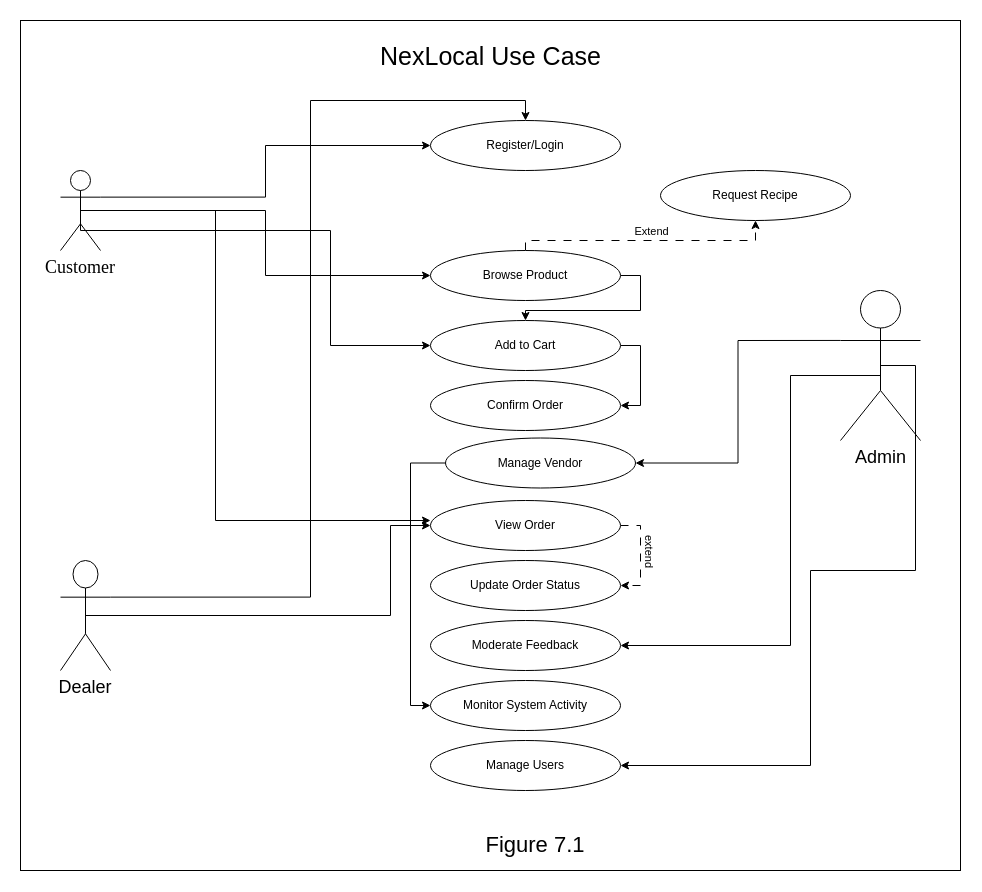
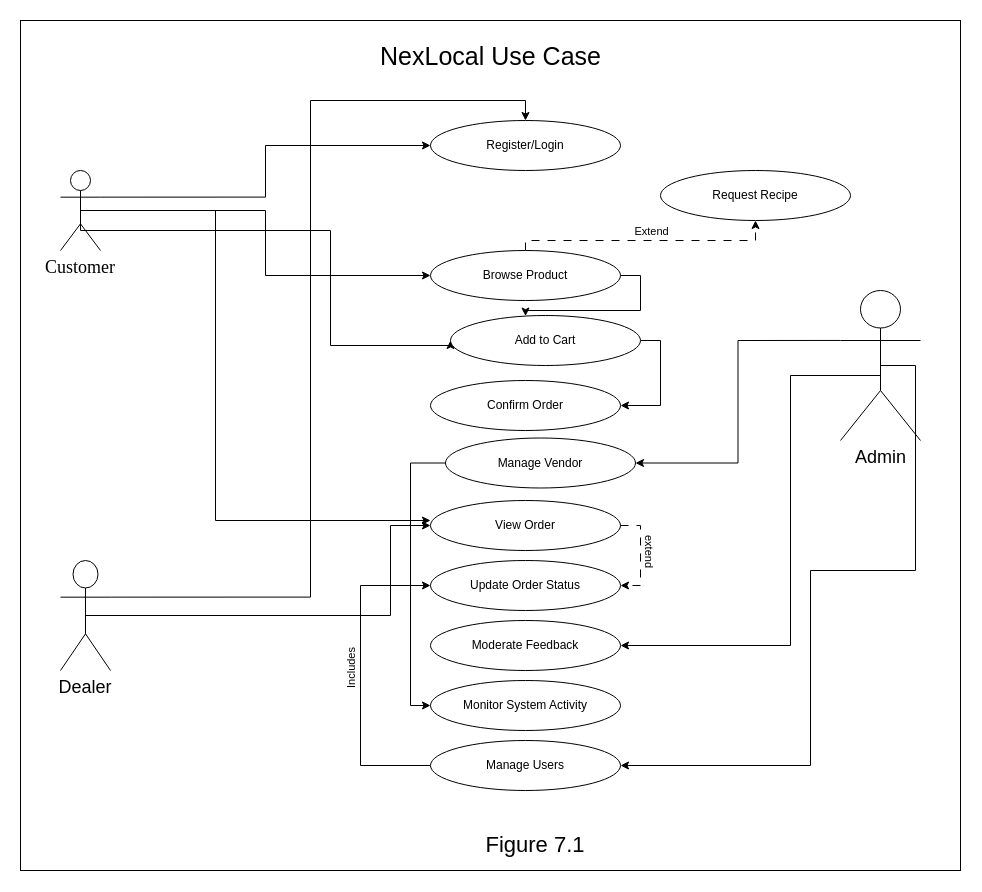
  <mxCell id="0" />
  <mxCell id="1" parent="0" />
  <mxCell id="2" value="" style="rounded=0;whiteSpace=wrap;html=1;verticalAlign=top;" vertex="1" parent="1"><mxGeometry x="20" y="20" width="940" height="850" as="geometry" /></mxCell>
  <mxCell id="3" style="edgeStyle=orthogonalEdgeStyle;rounded=0;orthogonalLoop=1;jettySize=auto;html=1;exitX=0;exitY=0.333;exitDx=0;exitDy=0;exitPerimeter=0;entryX=1;entryY=0.5;entryDx=0;entryDy=0;" edge="1" parent="1" source="6" target="28"><mxGeometry relative="1" as="geometry" /></mxCell>
  <mxCell id="4" style="edgeStyle=orthogonalEdgeStyle;rounded=0;orthogonalLoop=1;jettySize=auto;html=1;exitX=0.5;exitY=0.5;exitDx=0;exitDy=0;exitPerimeter=0;entryX=1;entryY=0.5;entryDx=0;entryDy=0;" edge="1" parent="1" source="6" target="34"><mxGeometry relative="1" as="geometry"><Array as="points"><mxPoint x="915" y="570" /><mxPoint x="810" y="570" /><mxPoint x="810" y="765" /></Array></mxGeometry></mxCell>
  <mxCell id="5" style="edgeStyle=orthogonalEdgeStyle;rounded=0;orthogonalLoop=1;jettySize=auto;html=1;exitX=0.5;exitY=0.5;exitDx=0;exitDy=0;exitPerimeter=0;entryX=1;entryY=0.5;entryDx=0;entryDy=0;" edge="1" parent="1" source="6" target="25"><mxGeometry relative="1" as="geometry"><Array as="points"><mxPoint x="790" y="375" /><mxPoint x="790" y="645" /></Array></mxGeometry></mxCell>
  <mxCell id="6" value="&lt;font style=&quot;font-size: 18px;&quot;&gt;Admin&lt;/font&gt;" style="shape=umlActor;verticalLabelPosition=bottom;verticalAlign=top;html=1;outlineConnect=0;labelBackgroundColor=none;labelBorderColor=none;textShadow=0;" vertex="1" parent="1"><mxGeometry x="840" y="290" width="80" height="150" as="geometry" /></mxCell>
  <mxCell id="7" style="edgeStyle=orthogonalEdgeStyle;rounded=0;orthogonalLoop=1;jettySize=auto;html=1;exitX=1;exitY=0.333;exitDx=0;exitDy=0;exitPerimeter=0;entryX=0.5;entryY=0;entryDx=0;entryDy=0;" edge="1" parent="1" source="9" target="29"><mxGeometry relative="1" as="geometry"><Array as="points"><mxPoint x="310" y="597" /><mxPoint x="310" y="100" /><mxPoint x="525" y="100" /></Array></mxGeometry></mxCell>
  <mxCell id="8" style="edgeStyle=orthogonalEdgeStyle;rounded=0;orthogonalLoop=1;jettySize=auto;html=1;exitX=0.5;exitY=0.5;exitDx=0;exitDy=0;exitPerimeter=0;" edge="1" parent="1" source="9" target="22"><mxGeometry relative="1" as="geometry"><Array as="points"><mxPoint x="390" y="615" /><mxPoint x="390" y="525" /></Array></mxGeometry></mxCell>
  <mxCell id="9" value="&lt;font style=&quot;font-size: 18px;&quot;&gt;Dealer&lt;/font&gt;" style="shape=umlActor;verticalLabelPosition=bottom;verticalAlign=top;html=1;outlineConnect=0;labelBackgroundColor=none;whiteSpace=wrap;textShadow=0;" vertex="1" parent="1"><mxGeometry x="60" y="560" width="50" height="110" as="geometry" /></mxCell>
  <mxCell id="10" style="edgeStyle=orthogonalEdgeStyle;rounded=0;orthogonalLoop=1;jettySize=auto;html=1;exitX=1;exitY=0.333;exitDx=0;exitDy=0;exitPerimeter=0;entryX=0;entryY=0.5;entryDx=0;entryDy=0;" edge="1" parent="1" source="14" target="29"><mxGeometry relative="1" as="geometry" /></mxCell>
  <mxCell id="11" style="edgeStyle=orthogonalEdgeStyle;rounded=0;orthogonalLoop=1;jettySize=auto;html=1;exitX=0.5;exitY=0.5;exitDx=0;exitDy=0;exitPerimeter=0;entryX=0;entryY=0.5;entryDx=0;entryDy=0;" edge="1" parent="1" source="14" target="19"><mxGeometry relative="1" as="geometry" /></mxCell>
  <mxCell id="12" style="edgeStyle=orthogonalEdgeStyle;rounded=0;orthogonalLoop=1;jettySize=auto;html=1;exitX=0.5;exitY=0.5;exitDx=0;exitDy=0;exitPerimeter=0;entryX=0;entryY=0.5;entryDx=0;entryDy=0;" edge="1" parent="1" source="14" target="31"><mxGeometry relative="1" as="geometry"><Array as="points"><mxPoint x="330" y="230" /><mxPoint x="330" y="345" /></Array></mxGeometry></mxCell>
  <mxCell id="13" style="edgeStyle=orthogonalEdgeStyle;rounded=0;orthogonalLoop=1;jettySize=auto;html=1;exitX=0.5;exitY=0.5;exitDx=0;exitDy=0;exitPerimeter=0;" edge="1" parent="1" source="14"><mxGeometry relative="1" as="geometry"><mxPoint x="430" y="520" as="targetPoint" /><Array as="points"><mxPoint x="215" y="520" /></Array></mxGeometry></mxCell>
  <mxCell id="14" value="&lt;font style=&quot;font-size: 18px;&quot;&gt;Customer&lt;/font&gt;" style="shape=umlActor;verticalLabelPosition=bottom;verticalAlign=top;outlineConnect=0;fontFamily=Times New Roman;html=1;whiteSpace=wrap;textShadow=0;labelBorderColor=none;labelBackgroundColor=none;horizontal=1;" vertex="1" parent="1"><mxGeometry x="60" y="170" width="40" height="80" as="geometry" /></mxCell>
  <mxCell id="15" value="NexLocal Use Case" style="text;html=1;align=center;verticalAlign=middle;rounded=0;textShadow=0;labelBackgroundColor=none;fontSize=25;" vertex="1" parent="1"><mxGeometry x="395" y="40" width="190" height="30" as="geometry" /></mxCell>
  <mxCell id="16" style="edgeStyle=orthogonalEdgeStyle;rounded=0;orthogonalLoop=1;jettySize=auto;html=1;exitX=1;exitY=0.5;exitDx=0;exitDy=0;" edge="1" parent="1" source="19" target="31"><mxGeometry relative="1" as="geometry"><Array as="points"><mxPoint x="640" y="275" /><mxPoint x="640" y="310" /><mxPoint x="525" y="310" /></Array></mxGeometry></mxCell>
  <mxCell id="17" style="edgeStyle=orthogonalEdgeStyle;rounded=0;orthogonalLoop=1;jettySize=auto;html=1;exitX=0.5;exitY=0;exitDx=0;exitDy=0;entryX=0.5;entryY=1;entryDx=0;entryDy=0;dashed=1;dashPattern=8 8;" edge="1" parent="1" source="19" target="26"><mxGeometry relative="1" as="geometry"><Array as="points"><mxPoint x="525" y="240" /><mxPoint x="755" y="240" /></Array></mxGeometry></mxCell>
  <mxCell id="18" value="Extend" style="edgeLabel;html=1;align=center;verticalAlign=middle;resizable=0;points=[];" vertex="1" connectable="0" parent="17"><mxGeometry x="0.154" y="-4" relative="1" as="geometry"><mxPoint x="-15" y="-14" as="offset" /></mxGeometry></mxCell>
  <mxCell id="19" value="Browse Product" style="ellipse;whiteSpace=wrap;html=1;" vertex="1" parent="1"><mxGeometry x="430" y="250" width="190" height="50" as="geometry" /></mxCell>
  <mxCell id="20" style="edgeStyle=orthogonalEdgeStyle;rounded=0;orthogonalLoop=1;jettySize=auto;html=1;exitX=1;exitY=0.5;exitDx=0;exitDy=0;entryX=1;entryY=0.5;entryDx=0;entryDy=0;dashed=1;dashPattern=8 8;" edge="1" parent="1" source="22" target="24"><mxGeometry relative="1" as="geometry" /></mxCell>
  <mxCell id="21" value="extend" style="edgeLabel;html=1;align=center;verticalAlign=middle;resizable=0;points=[];horizontal=0;rotation=180;" vertex="1" connectable="0" parent="20"><mxGeometry x="-0.378" y="3" relative="1" as="geometry"><mxPoint x="7" y="14" as="offset" /></mxGeometry></mxCell>
  <mxCell id="22" value="View Order" style="ellipse;whiteSpace=wrap;html=1;" vertex="1" parent="1"><mxGeometry x="430" y="500" width="190" height="50" as="geometry" /></mxCell>
  <mxCell id="23" value="Confirm Order" style="ellipse;whiteSpace=wrap;html=1;" vertex="1" parent="1"><mxGeometry x="430" width="190" height="50" as="geometry" y="380" /></mxCell>
  <mxCell id="24" value="Update Order Status" style="ellipse;whiteSpace=wrap;html=1;" vertex="1" parent="1"><mxGeometry x="430" y="560" width="190" height="50" as="geometry" /></mxCell>
  <mxCell id="25" value="Moderate Feedback" style="ellipse;whiteSpace=wrap;html=1;" vertex="1" parent="1"><mxGeometry x="430" y="620" width="190" height="50" as="geometry" /></mxCell>
  <mxCell id="26" value="Request Recipe" style="ellipse;whiteSpace=wrap;html=1;" vertex="1" parent="1"><mxGeometry x="660" y="170" width="190" height="50" as="geometry" /></mxCell>
  <mxCell id="27" style="edgeStyle=orthogonalEdgeStyle;rounded=0;orthogonalLoop=1;jettySize=auto;html=1;exitX=0;exitY=0.5;exitDx=0;exitDy=0;entryX=0;entryY=0.5;entryDx=0;entryDy=0;" edge="1" parent="1" source="28" target="35"><mxGeometry relative="1" as="geometry" /></mxCell>
  <mxCell id="28" value="Manage Vendor" style="ellipse;whiteSpace=wrap;html=1;" vertex="1" parent="1"><mxGeometry x="445" y="437.5" width="190" height="50" as="geometry" /></mxCell>
  <mxCell id="29" value="Register/Login" style="ellipse;whiteSpace=wrap;html=1;" vertex="1" parent="1"><mxGeometry x="430" y="120" width="190" height="50" as="geometry" /></mxCell>
  <mxCell id="30" style="edgeStyle=orthogonalEdgeStyle;rounded=0;orthogonalLoop=1;jettySize=auto;html=1;exitX=1;exitY=0.5;exitDx=0;exitDy=0;entryX=1;entryY=0.5;entryDx=0;entryDy=0;" edge="1" parent="1" source="31" target="23"><mxGeometry relative="1" as="geometry" /></mxCell>
- <mxCell id="31" value="Add to Cart" style="ellipse;whiteSpace=wrap;html=1;" vertex="1" parent="1"><mxGeometry x="430" y="320" width="190" height="50" as="geometry" /></mxCell>
+ <mxCell id="31" value="Add to Cart" style="ellipse;whiteSpace=wrap;html=1;" vertex="1" parent="1"><mxGeometry x="450" y="315" width="190" height="50" as="geometry" /></mxCell>
+ <mxCell id="32" style="edgeStyle=orthogonalEdgeStyle;rounded=0;orthogonalLoop=1;jettySize=auto;html=1;exitX=0;exitY=0.5;exitDx=0;exitDy=0;entryX=0;entryY=0.5;entryDx=0;entryDy=0;" edge="1" parent="1" source="34" target="24"><mxGeometry relative="1" as="geometry"><Array as="points"><mxPoint x="360" y="765" /><mxPoint x="360" y="585" /></Array></mxGeometry></mxCell>
+ <mxCell id="33" value="Includes" style="edgeLabel;html=1;align=center;verticalAlign=middle;resizable=0;points=[];horizontal=0;" vertex="1" connectable="0" parent="32"><mxGeometry x="0.142" y="2" relative="1" as="geometry"><mxPoint x="-8" y="17" as="offset" /></mxGeometry></mxCell>
  <mxCell id="34" value="Manage Users" style="ellipse;whiteSpace=wrap;html=1;" vertex="1" parent="1"><mxGeometry x="430" y="740" width="190" height="50" as="geometry" /></mxCell>
  <mxCell id="35" value="Monitor System Activity" style="ellipse;whiteSpace=wrap;html=1;" vertex="1" parent="1"><mxGeometry x="430" y="680" width="190" height="50" as="geometry" /></mxCell>
  <mxCell id="36" style="edgeStyle=orthogonalEdgeStyle;rounded=0;orthogonalLoop=1;jettySize=auto;html=1;exitX=0.5;exitY=1;exitDx=0;exitDy=0;" edge="1" parent="1" source="19" target="19"><mxGeometry relative="1" as="geometry" /></mxCell>
  <mxCell id="37" style="edgeStyle=orthogonalEdgeStyle;rounded=0;orthogonalLoop=1;jettySize=auto;html=1;exitX=0.5;exitY=1;exitDx=0;exitDy=0;" edge="1" parent="1" source="35" target="35"><mxGeometry relative="1" as="geometry" /></mxCell>
  <mxCell id="38" style="edgeStyle=orthogonalEdgeStyle;rounded=0;orthogonalLoop=1;jettySize=auto;html=1;exitX=0.5;exitY=1;exitDx=0;exitDy=0;" edge="1" parent="1" source="31" target="31"><mxGeometry relative="1" as="geometry" /></mxCell>
  <mxCell id="39" style="edgeStyle=orthogonalEdgeStyle;rounded=0;orthogonalLoop=1;jettySize=auto;html=1;exitX=0.5;exitY=1;exitDx=0;exitDy=0;" edge="1" parent="1" source="26" target="26"><mxGeometry relative="1" as="geometry" /></mxCell>
  <mxCell id="40" style="edgeStyle=orthogonalEdgeStyle;rounded=0;orthogonalLoop=1;jettySize=auto;html=1;exitX=0.5;exitY=1;exitDx=0;exitDy=0;" edge="1" parent="1" source="15" target="15"><mxGeometry relative="1" as="geometry" /></mxCell>
  <mxCell id="41" value="&lt;font style=&quot;font-size: 22px;&quot;&gt;&lt;font style=&quot;&quot;&gt;Figure&lt;/font&gt; 7.1&lt;/font&gt;" style="text;html=1;align=center;verticalAlign=middle;whiteSpace=wrap;rounded=0;" vertex="1" parent="1"><mxGeometry x="470" y="830" width="130" height="30" as="geometry" /></mxCell>
